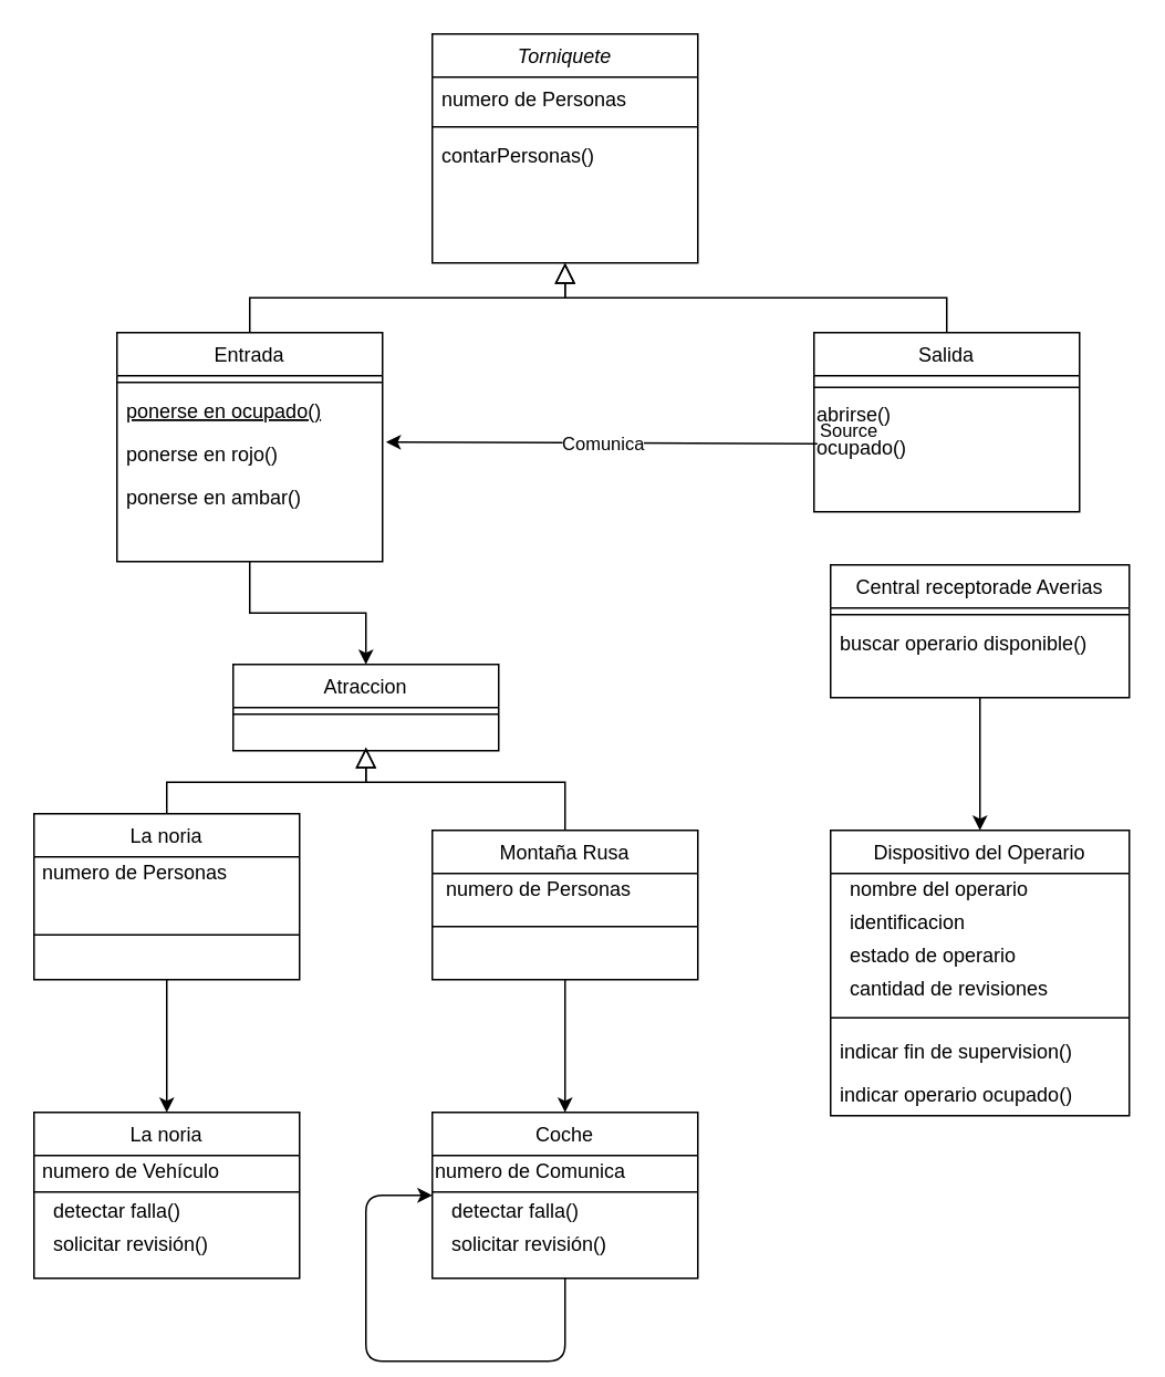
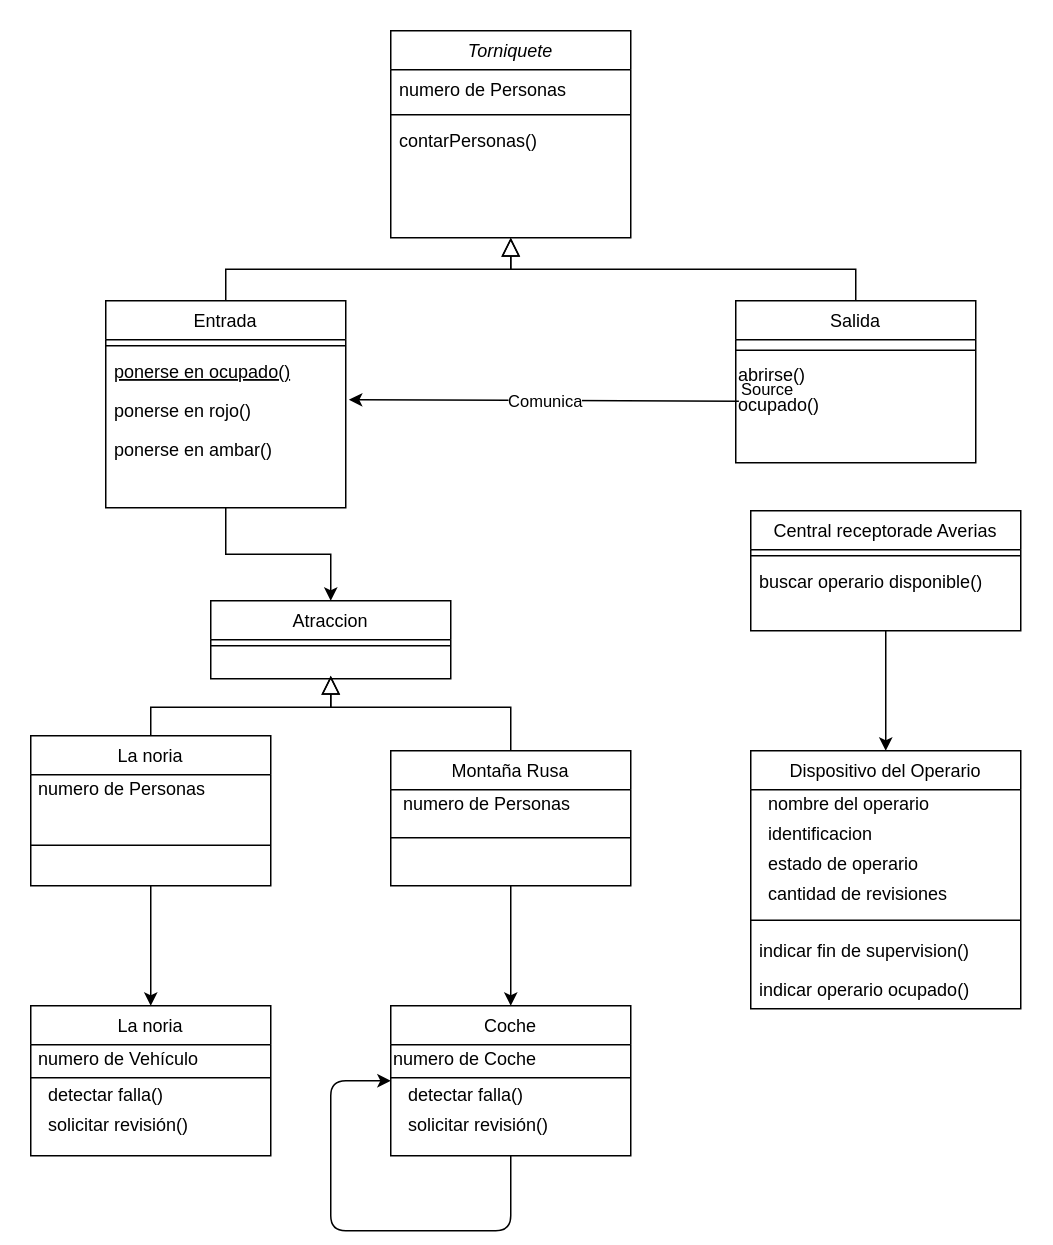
  <mxCell id="0" />
  <mxCell id="1" parent="0" />
  <mxCell id="2" value="" style="edgeStyle=orthogonalEdgeStyle;rounded=0;orthogonalLoop=1;jettySize=auto;html=1;" edge="1" parent="1" source="12" target="17"><mxGeometry relative="1" as="geometry" /></mxCell>
  <mxCell id="3" value="" style="endArrow=block;endSize=10;endFill=0;shadow=0;strokeWidth=1;rounded=0;edgeStyle=elbowEdgeStyle;elbow=vertical;" parent="1" source="12" target="8" edge="1"><mxGeometry width="160" relative="1" as="geometry"><mxPoint x="220" y="223" as="sourcePoint" /><mxPoint x="220" y="223" as="targetPoint" /></mxGeometry></mxCell>
  <mxCell id="4" value="" style="endArrow=block;endSize=10;endFill=0;shadow=0;strokeWidth=1;rounded=0;edgeStyle=elbowEdgeStyle;elbow=vertical;" parent="1" source="52" target="8" edge="1"><mxGeometry width="160" relative="1" as="geometry"><mxPoint x="230" y="393" as="sourcePoint" /><mxPoint x="330" y="291" as="targetPoint" /></mxGeometry></mxCell>
  <mxCell id="5" value="" style="endArrow=classic;html=1;entryX=1.013;entryY=0.231;entryDx=0;entryDy=0;entryPerimeter=0;exitX=0.013;exitY=0.35;exitDx=0;exitDy=0;exitPerimeter=0;" edge="1" parent="1" source="55" target="15"><mxGeometry relative="1" as="geometry"><mxPoint x="350" y="390" as="sourcePoint" /><mxPoint x="510" y="390" as="targetPoint" /></mxGeometry></mxCell>
  <mxCell id="6" value="Comunica&lt;br&gt;" style="edgeLabel;resizable=0;html=1;align=center;verticalAlign=middle;" connectable="0" vertex="1" parent="5"><mxGeometry relative="1" as="geometry" /></mxCell>
  <mxCell id="7" value="Source" style="edgeLabel;resizable=0;html=1;align=left;verticalAlign=bottom;" connectable="0" vertex="1" parent="5"><mxGeometry x="-1" relative="1" as="geometry" /></mxCell>
  <mxCell id="8" value="Torniquete" style="swimlane;fontStyle=2;align=center;verticalAlign=top;childLayout=stackLayout;horizontal=1;startSize=26;horizontalStack=0;resizeParent=1;resizeLast=0;collapsible=1;marginBottom=0;rounded=0;shadow=0;strokeWidth=1;" parent="1" vertex="1"><mxGeometry x="260" width="160" height="138" as="geometry" y="20"><mxRectangle x="230" y="140" width="160" height="26" as="alternateBounds" /></mxGeometry></mxCell>
  <mxCell id="9" value="numero de Personas" style="text;align=left;verticalAlign=top;spacingLeft=4;spacingRight=4;overflow=hidden;rotatable=0;points=[[0,0.5],[1,0.5]];portConstraint=eastwest;" parent="8" vertex="1"><mxGeometry y="26" width="160" height="26" as="geometry" /></mxCell>
  <mxCell id="10" value="" style="line;html=1;strokeWidth=1;align=left;verticalAlign=middle;spacingTop=-1;spacingLeft=3;spacingRight=3;rotatable=0;labelPosition=right;points=[];portConstraint=eastwest;" parent="8" vertex="1"><mxGeometry y="52" width="160" height="8" as="geometry" /></mxCell>
  <mxCell id="11" value="contarPersonas()&#10;" style="text;align=left;verticalAlign=top;spacingLeft=4;spacingRight=4;overflow=hidden;rotatable=0;points=[[0,0.5],[1,0.5]];portConstraint=eastwest;" parent="8" vertex="1"><mxGeometry y="60" width="160" height="26" as="geometry" /></mxCell>
  <mxCell id="12" value="Entrada&#10;" style="swimlane;fontStyle=0;align=center;verticalAlign=top;childLayout=stackLayout;horizontal=1;startSize=26;horizontalStack=0;resizeParent=1;resizeLast=0;collapsible=1;marginBottom=0;rounded=0;shadow=0;strokeWidth=1;" parent="1" vertex="1"><mxGeometry x="70" y="200" width="160" height="138" as="geometry"><mxRectangle x="130" y="380" width="160" height="26" as="alternateBounds" /></mxGeometry></mxCell>
  <mxCell id="13" value="" style="line;html=1;strokeWidth=1;align=left;verticalAlign=middle;spacingTop=-1;spacingLeft=3;spacingRight=3;rotatable=0;labelPosition=right;points=[];portConstraint=eastwest;" parent="12" vertex="1"><mxGeometry y="26" width="160" height="8" as="geometry" /></mxCell>
  <mxCell id="14" value="ponerse en ocupado()" style="text;align=left;verticalAlign=top;spacingLeft=4;spacingRight=4;overflow=hidden;rotatable=0;points=[[0,0.5],[1,0.5]];portConstraint=eastwest;fontStyle=4" parent="12" vertex="1"><mxGeometry y="34" width="160" height="26" as="geometry" /></mxCell>
  <mxCell id="15" value="ponerse en rojo()" style="text;align=left;verticalAlign=top;spacingLeft=4;spacingRight=4;overflow=hidden;rotatable=0;points=[[0,0.5],[1,0.5]];portConstraint=eastwest;" parent="12" vertex="1"><mxGeometry y="60" width="160" height="26" as="geometry" /></mxCell>
  <mxCell id="16" value="ponerse en ambar()" style="text;align=left;verticalAlign=top;spacingLeft=4;spacingRight=4;overflow=hidden;rotatable=0;points=[[0,0.5],[1,0.5]];portConstraint=eastwest;" vertex="1" parent="12"><mxGeometry y="86" width="160" height="26" as="geometry" /></mxCell>
  <mxCell id="17" value="Atraccion" style="swimlane;fontStyle=0;align=center;verticalAlign=top;childLayout=stackLayout;horizontal=1;startSize=26;horizontalStack=0;resizeParent=1;resizeLast=0;collapsible=1;marginBottom=0;rounded=0;shadow=0;strokeWidth=1;" vertex="1" parent="1"><mxGeometry x="140" y="400" width="160" height="52" as="geometry"><mxRectangle x="130" y="380" width="160" height="26" as="alternateBounds" /></mxGeometry></mxCell>
  <mxCell id="18" value="" style="line;html=1;strokeWidth=1;align=left;verticalAlign=middle;spacingTop=-1;spacingLeft=3;spacingRight=3;rotatable=0;labelPosition=right;points=[];portConstraint=eastwest;" vertex="1" parent="17"><mxGeometry y="26" width="160" height="8" as="geometry" /></mxCell>
  <mxCell id="19" value="" style="endArrow=block;endSize=10;endFill=0;shadow=0;strokeWidth=1;rounded=0;edgeStyle=elbowEdgeStyle;elbow=vertical;" edge="1" parent="1"><mxGeometry width="160" relative="1" as="geometry"><mxPoint x="340" y="500" as="sourcePoint" /><mxPoint x="220" y="450" as="targetPoint" /><Array as="points"><mxPoint x="280" y="471" /></Array></mxGeometry></mxCell>
  <mxCell id="20" value="" style="endArrow=block;endSize=10;endFill=0;shadow=0;strokeWidth=1;rounded=0;edgeStyle=elbowEdgeStyle;elbow=vertical;" edge="1" parent="1"><mxGeometry width="160" relative="1" as="geometry"><mxPoint x="100" y="492" as="sourcePoint" /><mxPoint x="220" y="450" as="targetPoint" /></mxGeometry></mxCell>
  <mxCell id="21" value="" style="edgeStyle=orthogonalEdgeStyle;rounded=0;orthogonalLoop=1;jettySize=auto;html=1;" edge="1" parent="1" source="22" target="29"><mxGeometry relative="1" as="geometry" /></mxCell>
  <mxCell id="22" value="La noria" style="swimlane;fontStyle=0;align=center;verticalAlign=top;childLayout=stackLayout;horizontal=1;startSize=26;horizontalStack=0;resizeParent=1;resizeLast=0;collapsible=1;marginBottom=0;rounded=0;shadow=0;strokeWidth=1;" vertex="1" parent="1"><mxGeometry y="490" width="160" height="100" as="geometry" x="20"><mxRectangle x="130" y="380" width="160" height="26" as="alternateBounds" /></mxGeometry></mxCell>
  <mxCell id="23" value="&amp;nbsp;numero de Personas" style="text;html=1;strokeColor=none;fillColor=none;align=left;verticalAlign=middle;whiteSpace=wrap;rounded=0;" vertex="1" parent="22"><mxGeometry y="26" width="160" height="20" as="geometry" /></mxCell>
  <mxCell id="24" value="" style="line;html=1;strokeWidth=1;align=left;verticalAlign=middle;spacingTop=-1;spacingLeft=3;spacingRight=3;rotatable=0;labelPosition=right;points=[];portConstraint=eastwest;" vertex="1" parent="22"><mxGeometry y="46" width="160" height="54" as="geometry" /></mxCell>
  <mxCell id="25" value="" style="edgeStyle=orthogonalEdgeStyle;rounded=0;orthogonalLoop=1;jettySize=auto;html=1;" edge="1" parent="1" source="26" target="34"><mxGeometry relative="1" as="geometry" /></mxCell>
  <mxCell id="26" value="Montaña Rusa" style="swimlane;fontStyle=0;align=center;verticalAlign=top;childLayout=stackLayout;horizontal=1;startSize=26;horizontalStack=0;resizeParent=1;resizeLast=0;collapsible=1;marginBottom=0;rounded=0;shadow=0;strokeWidth=1;" vertex="1" parent="1"><mxGeometry x="260" y="500" width="160" height="90" as="geometry"><mxRectangle x="130" y="380" width="160" height="26" as="alternateBounds" /></mxGeometry></mxCell>
  <mxCell id="27" value="&amp;nbsp; numero de Personas" style="text;html=1;strokeColor=none;fillColor=none;align=left;verticalAlign=middle;whiteSpace=wrap;rounded=0;" vertex="1" parent="26"><mxGeometry y="26" width="160" height="20" as="geometry" /></mxCell>
  <mxCell id="28" value="" style="line;html=1;strokeWidth=1;align=left;verticalAlign=middle;spacingTop=-1;spacingLeft=3;spacingRight=3;rotatable=0;labelPosition=right;points=[];portConstraint=eastwest;" vertex="1" parent="26"><mxGeometry y="46" width="160" height="24" as="geometry" /></mxCell>
  <mxCell id="29" value="La noria" style="swimlane;fontStyle=0;align=center;verticalAlign=top;childLayout=stackLayout;horizontal=1;startSize=26;horizontalStack=0;resizeParent=1;resizeLast=0;collapsible=1;marginBottom=0;rounded=0;shadow=0;strokeWidth=1;" vertex="1" parent="1"><mxGeometry y="670" width="160" height="100" as="geometry" x="20"><mxRectangle x="130" y="380" width="160" height="26" as="alternateBounds" /></mxGeometry></mxCell>
  <mxCell id="30" value="&amp;nbsp;numero de Vehículo" style="text;html=1;strokeColor=none;fillColor=none;align=left;verticalAlign=middle;whiteSpace=wrap;rounded=0;" vertex="1" parent="29"><mxGeometry y="26" width="160" height="20" as="geometry" /></mxCell>
  <mxCell id="31" value="" style="line;html=1;strokeWidth=1;align=left;verticalAlign=middle;spacingTop=-1;spacingLeft=3;spacingRight=3;rotatable=0;labelPosition=right;points=[];portConstraint=eastwest;" vertex="1" parent="29"><mxGeometry y="46" width="160" height="4" as="geometry" /></mxCell>
  <mxCell id="32" value="&amp;nbsp; &amp;nbsp;detectar falla()" style="text;html=1;strokeColor=none;fillColor=none;align=left;verticalAlign=middle;whiteSpace=wrap;rounded=0;" vertex="1" parent="29"><mxGeometry y="50" width="160" height="20" as="geometry" /></mxCell>
  <mxCell id="33" value="&amp;nbsp; &amp;nbsp;solicitar revisión()" style="text;html=1;strokeColor=none;fillColor=none;align=left;verticalAlign=middle;whiteSpace=wrap;rounded=0;" vertex="1" parent="29"><mxGeometry y="70" width="160" height="20" as="geometry" /></mxCell>
  <mxCell id="34" value="Coche" style="swimlane;fontStyle=0;align=center;verticalAlign=top;childLayout=stackLayout;horizontal=1;startSize=26;horizontalStack=0;resizeParent=1;resizeLast=0;collapsible=1;marginBottom=0;rounded=0;shadow=0;strokeWidth=1;" vertex="1" parent="1"><mxGeometry x="260" y="670" width="160" height="100" as="geometry"><mxRectangle x="130" y="380" width="160" height="26" as="alternateBounds" /></mxGeometry></mxCell>
- <mxCell id="35" value="numero de Comunica" style="text;html=1;strokeColor=none;fillColor=none;align=left;verticalAlign=middle;whiteSpace=wrap;rounded=0;" vertex="1" parent="34"><mxGeometry y="26" width="160" height="20" as="geometry" /></mxCell>
+ <mxCell id="35" value="numero de Coche" style="text;html=1;strokeColor=none;fillColor=none;align=left;verticalAlign=middle;whiteSpace=wrap;rounded=0;" vertex="1" parent="34"><mxGeometry y="26" width="160" height="20" as="geometry" /></mxCell>
  <mxCell id="36" value="" style="line;html=1;strokeWidth=1;align=left;verticalAlign=middle;spacingTop=-1;spacingLeft=3;spacingRight=3;rotatable=0;labelPosition=right;points=[];portConstraint=eastwest;" vertex="1" parent="34"><mxGeometry y="46" width="160" height="4" as="geometry" /></mxCell>
  <mxCell id="37" value="&amp;nbsp; &amp;nbsp;detectar falla()" style="text;html=1;strokeColor=none;fillColor=none;align=left;verticalAlign=middle;whiteSpace=wrap;rounded=0;" vertex="1" parent="34"><mxGeometry y="50" width="160" height="20" as="geometry" /></mxCell>
  <mxCell id="38" value="&amp;nbsp; &amp;nbsp;solicitar revisión()" style="text;html=1;strokeColor=none;fillColor=none;align=left;verticalAlign=middle;whiteSpace=wrap;rounded=0;" vertex="1" parent="34"><mxGeometry y="70" width="160" height="20" as="geometry" /></mxCell>
  <mxCell id="39" value="" style="endArrow=classic;html=1;exitX=0.5;exitY=1;exitDx=0;exitDy=0;entryX=0;entryY=0;entryDx=0;entryDy=0;" edge="1" parent="34" source="34" target="37"><mxGeometry width="50" height="50" relative="1" as="geometry"><mxPoint x="50" y="170" as="sourcePoint" /><mxPoint x="-40" y="40" as="targetPoint" /><Array as="points"><mxPoint x="80" y="150" /><mxPoint x="40" y="150" /><mxPoint x="-40" y="150" /><mxPoint x="-40" y="50" /><mxPoint x="-20" y="50" /></Array></mxGeometry></mxCell>
  <mxCell id="40" value="" style="edgeStyle=orthogonalEdgeStyle;rounded=0;orthogonalLoop=1;jettySize=auto;html=1;" edge="1" parent="1" source="41" target="44"><mxGeometry relative="1" as="geometry" /></mxCell>
  <mxCell id="41" value="Central receptorade Averias&#10;" style="swimlane;fontStyle=0;align=center;verticalAlign=top;childLayout=stackLayout;horizontal=1;startSize=26;horizontalStack=0;resizeParent=1;resizeLast=0;collapsible=1;marginBottom=0;rounded=0;shadow=0;strokeWidth=1;" parent="1" vertex="1"><mxGeometry x="500" y="340" width="180" height="80" as="geometry"><mxRectangle x="550" y="140" width="160" height="26" as="alternateBounds" /></mxGeometry></mxCell>
  <mxCell id="42" value="" style="line;html=1;strokeWidth=1;align=left;verticalAlign=middle;spacingTop=-1;spacingLeft=3;spacingRight=3;rotatable=0;labelPosition=right;points=[];portConstraint=eastwest;" parent="41" vertex="1"><mxGeometry y="26" width="180" height="8" as="geometry" /></mxCell>
  <mxCell id="43" value="buscar operario disponible()" style="text;align=left;verticalAlign=top;spacingLeft=4;spacingRight=4;overflow=hidden;rotatable=0;points=[[0,0.5],[1,0.5]];portConstraint=eastwest;" parent="41" vertex="1"><mxGeometry y="34" width="180" height="30" as="geometry" /></mxCell>
  <mxCell id="44" value="Dispositivo del Operario" style="swimlane;fontStyle=0;align=center;verticalAlign=top;childLayout=stackLayout;horizontal=1;startSize=26;horizontalStack=0;resizeParent=1;resizeLast=0;collapsible=1;marginBottom=0;rounded=0;shadow=0;strokeWidth=1;" vertex="1" parent="1"><mxGeometry x="500" y="500" width="180" height="172" as="geometry"><mxRectangle x="550" y="140" width="160" height="26" as="alternateBounds" /></mxGeometry></mxCell>
  <mxCell id="45" value="&amp;nbsp; &amp;nbsp;nombre del operario" style="text;html=1;strokeColor=none;fillColor=none;align=left;verticalAlign=middle;whiteSpace=wrap;rounded=0;" vertex="1" parent="44"><mxGeometry y="26" width="180" height="20" as="geometry" /></mxCell>
  <mxCell id="46" value="&amp;nbsp; &amp;nbsp;identificacion" style="text;html=1;strokeColor=none;fillColor=none;align=left;verticalAlign=middle;whiteSpace=wrap;rounded=0;" vertex="1" parent="44"><mxGeometry y="46" width="180" height="20" as="geometry" /></mxCell>
  <mxCell id="47" value="&amp;nbsp; &amp;nbsp;estado de operario" style="text;html=1;strokeColor=none;fillColor=none;align=left;verticalAlign=middle;whiteSpace=wrap;rounded=0;" vertex="1" parent="44"><mxGeometry y="66" width="180" height="20" as="geometry" /></mxCell>
  <mxCell id="48" value="&amp;nbsp; &amp;nbsp;cantidad de revisiones" style="text;html=1;strokeColor=none;fillColor=none;align=left;verticalAlign=middle;whiteSpace=wrap;rounded=0;" vertex="1" parent="44"><mxGeometry y="86" width="180" height="20" as="geometry" /></mxCell>
  <mxCell id="49" value="" style="line;html=1;strokeWidth=1;align=left;verticalAlign=middle;spacingTop=-1;spacingLeft=3;spacingRight=3;rotatable=0;labelPosition=right;points=[];portConstraint=eastwest;" vertex="1" parent="44"><mxGeometry y="106" width="180" height="14" as="geometry" /></mxCell>
  <mxCell id="50" value="indicar fin de supervision()" style="text;align=left;verticalAlign=top;spacingLeft=4;spacingRight=4;overflow=hidden;rotatable=0;points=[[0,0.5],[1,0.5]];portConstraint=eastwest;" vertex="1" parent="44"><mxGeometry y="120" width="180" height="26" as="geometry" /></mxCell>
  <mxCell id="51" value="indicar operario ocupado()" style="text;align=left;verticalAlign=top;spacingLeft=4;spacingRight=4;overflow=hidden;rotatable=0;points=[[0,0.5],[1,0.5]];portConstraint=eastwest;" vertex="1" parent="44"><mxGeometry y="146" width="180" height="26" as="geometry" /></mxCell>
  <mxCell id="52" value="Salida" style="swimlane;fontStyle=0;align=center;verticalAlign=top;childLayout=stackLayout;horizontal=1;startSize=26;horizontalStack=0;resizeParent=1;resizeLast=0;collapsible=1;marginBottom=0;rounded=0;shadow=0;strokeWidth=1;" parent="1" vertex="1"><mxGeometry x="490" y="200" width="160" height="108" as="geometry"><mxRectangle x="340" y="380" width="170" height="26" as="alternateBounds" /></mxGeometry></mxCell>
  <mxCell id="53" value="" style="line;html=1;strokeWidth=1;align=left;verticalAlign=middle;spacingTop=-1;spacingLeft=3;spacingRight=3;rotatable=0;labelPosition=right;points=[];portConstraint=eastwest;" parent="52" vertex="1"><mxGeometry y="26" width="160" height="14" as="geometry" /></mxCell>
  <mxCell id="54" value="abrirse()" style="text;html=1;align=left;verticalAlign=middle;resizable=0;points=[];autosize=1;" vertex="1" parent="52"><mxGeometry y="40" width="160" height="20" as="geometry" /></mxCell>
  <mxCell id="55" value="ocupado()" style="text;html=1;align=left;verticalAlign=middle;resizable=0;points=[];autosize=1;" vertex="1" parent="52"><mxGeometry y="60" width="160" height="20" as="geometry" /></mxCell>
